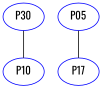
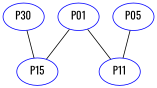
  graph {
    fontname=Oswald
    node [color=blue fontname=Oswald]
    edge [fontname=Oswald]
    n1 [label=P30]
-   n2 [label=P10]
-   n4 [label=P17]
+   n2 [label=P15]
+   n3 [label=P01]
+   n4 [label=P11]
    n5 [label=P05]
    n1 -- n2
+   n3 -- n2
+   n3 -- n4
    n5 -- n4
  }
